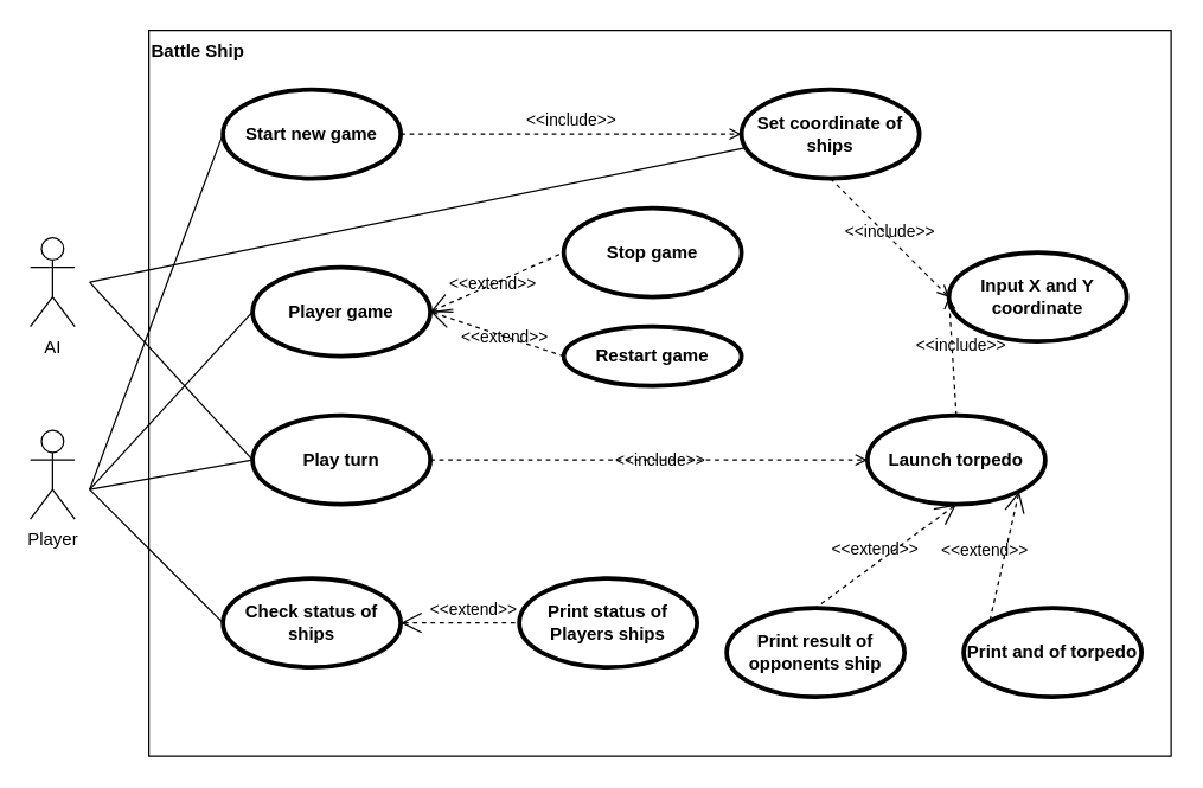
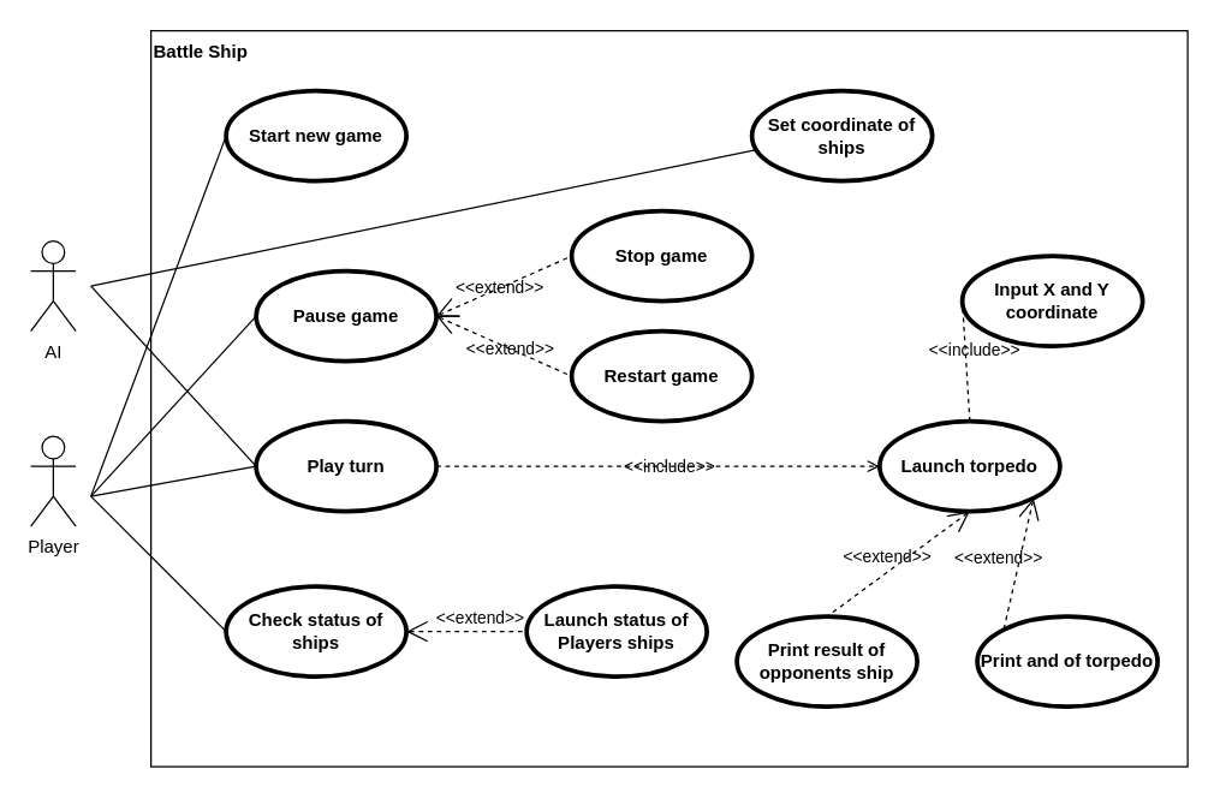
  <mxCell id="0" />
  <mxCell id="1" parent="0" />
  <mxCell id="2" value="Battle Ship" style="shape=rect;html=1;verticalAlign=top;fontStyle=1;whiteSpace=wrap;align=left;" vertex="1" parent="1"><mxGeometry x="100" y="20" width="690" height="490" as="geometry" /></mxCell>
  <mxCell id="3" value="AI" style="shape=umlActor;html=1;verticalLabelPosition=bottom;verticalAlign=top;align=center;" vertex="1" parent="1"><mxGeometry x="20" y="160" width="30" height="60" as="geometry" /></mxCell>
  <mxCell id="4" value="Player" style="shape=umlActor;html=1;verticalLabelPosition=bottom;verticalAlign=top;align=center;" vertex="1" parent="1"><mxGeometry x="20" y="290" width="30" height="60" as="geometry" /></mxCell>
  <mxCell id="5" value="Start new game" style="shape=ellipse;html=1;strokeWidth=3;fontStyle=1;whiteSpace=wrap;align=center;perimeter=ellipsePerimeter;" vertex="1" parent="1"><mxGeometry x="150" y="60" width="120" height="60" as="geometry" /></mxCell>
  <mxCell id="6" value="Set coordinate of ships" style="shape=ellipse;html=1;strokeWidth=3;fontStyle=1;whiteSpace=wrap;align=center;perimeter=ellipsePerimeter;" vertex="1" parent="1"><mxGeometry x="500" y="60" width="120" height="60" as="geometry" /></mxCell>
  <mxCell id="7" value="Launch torpedo" style="shape=ellipse;html=1;strokeWidth=3;fontStyle=1;whiteSpace=wrap;align=center;perimeter=ellipsePerimeter;" vertex="1" parent="1"><mxGeometry x="585" y="280" width="120" height="60" as="geometry" /></mxCell>
  <mxCell id="8" value="Input X and Y coordinate" style="shape=ellipse;html=1;strokeWidth=3;fontStyle=1;whiteSpace=wrap;align=center;perimeter=ellipsePerimeter;" vertex="1" parent="1"><mxGeometry x="640" y="170" width="120" height="60" as="geometry" /></mxCell>
  <mxCell id="9" value="Print and of torpedo" style="shape=ellipse;html=1;strokeWidth=3;fontStyle=1;whiteSpace=wrap;align=center;perimeter=ellipsePerimeter;" vertex="1" parent="1"><mxGeometry x="650" y="410" width="120" height="60" as="geometry" /></mxCell>
  <mxCell id="10" value="&amp;lt;&amp;lt;extend&amp;gt;&amp;gt;" style="edgeStyle=none;html=1;startArrow=open;endArrow=none;startSize=12;verticalAlign=bottom;dashed=1;labelBackgroundColor=none;entryX=0;entryY=0;entryDx=0;entryDy=0;exitX=1;exitY=1;exitDx=0;exitDy=0;" edge="1" parent="1" source="7" target="9"><mxGeometry x="0.17" y="-12" width="160" relative="1" as="geometry"><mxPoint x="260" y="210" as="sourcePoint" /><mxPoint x="420" y="210" as="targetPoint" /><mxPoint as="offset" /></mxGeometry></mxCell>
  <mxCell id="11" value="Check status of ships" style="shape=ellipse;html=1;strokeWidth=3;fontStyle=1;whiteSpace=wrap;align=center;perimeter=ellipsePerimeter;" vertex="1" parent="1"><mxGeometry x="150" y="390" width="120" height="60" as="geometry" /></mxCell>
- <mxCell id="12" value="Print status of Players ships" style="shape=ellipse;html=1;strokeWidth=3;fontStyle=1;whiteSpace=wrap;align=center;perimeter=ellipsePerimeter;" vertex="1" parent="1"><mxGeometry x="350" y="390" width="120" height="60" as="geometry" /></mxCell>
- <mxCell id="13" value="&amp;lt;&amp;lt;include&amp;gt;&amp;gt;" style="edgeStyle=none;html=1;endArrow=open;verticalAlign=bottom;dashed=1;labelBackgroundColor=none;entryX=0;entryY=0.5;entryDx=0;entryDy=0;exitX=0.5;exitY=0;exitDx=0;exitDy=0;" edge="1" parent="1" source="7" target="8"><mxGeometry x="-0.041" y="-5" width="160" relative="1" as="geometry"><mxPoint x="280" y="260" as="sourcePoint" /><mxPoint x="440" y="260" as="targetPoint" /><mxPoint as="offset" /></mxGeometry></mxCell>
- <mxCell id="14" value="&amp;lt;&amp;lt;include&amp;gt;&amp;gt;" style="edgeStyle=none;html=1;endArrow=open;verticalAlign=bottom;dashed=1;labelBackgroundColor=none;entryX=0;entryY=0.5;entryDx=0;entryDy=0;exitX=0.5;exitY=1;exitDx=0;exitDy=0;" edge="1" parent="1" source="6" target="8"><mxGeometry x="0.056" y="-4" width="160" relative="1" as="geometry"><mxPoint x="280" y="260" as="sourcePoint" /><mxPoint x="440" y="260" as="targetPoint" /><mxPoint as="offset" /></mxGeometry></mxCell>
- <mxCell id="15" value="&amp;lt;&amp;lt;include&amp;gt;&amp;gt;" style="edgeStyle=none;html=1;endArrow=open;verticalAlign=bottom;dashed=1;labelBackgroundColor=none;exitX=1;exitY=0.5;exitDx=0;exitDy=0;entryX=0;entryY=0.5;entryDx=0;entryDy=0;" edge="1" parent="1" source="5" target="6"><mxGeometry width="160" relative="1" as="geometry"><mxPoint x="320" y="260" as="sourcePoint" /><mxPoint x="480" y="260" as="targetPoint" /></mxGeometry></mxCell>
+ <mxCell id="12" value="Launch status of Players ships" style="shape=ellipse;html=1;strokeWidth=3;fontStyle=1;whiteSpace=wrap;align=center;perimeter=ellipsePerimeter;" vertex="1" parent="1"><mxGeometry x="350" y="390" width="120" height="60" as="geometry" /></mxCell>
+ <mxCell id="13" value="&amp;lt;&amp;lt;include&amp;gt;&amp;gt;" style="edgeStyle=none;html=1;endArrow=none;verticalAlign=bottom;dashed=1;labelBackgroundColor=none;entryX=0;entryY=0.5;entryDx=0;entryDy=0;exitX=0.5;exitY=0;exitDx=0;exitDy=0;" edge="1" parent="1" source="7" target="8"><mxGeometry x="-0.041" y="-5" width="160" relative="1" as="geometry"><mxPoint x="280" y="260" as="sourcePoint" /><mxPoint x="440" y="260" as="targetPoint" /><mxPoint as="offset" /></mxGeometry></mxCell>
  <mxCell id="16" value="Play turn" style="shape=ellipse;html=1;strokeWidth=3;fontStyle=1;whiteSpace=wrap;align=center;perimeter=ellipsePerimeter;" vertex="1" parent="1"><mxGeometry x="170" y="280" width="120" height="60" as="geometry" /></mxCell>
- <mxCell id="17" value="Player game" style="shape=ellipse;html=1;strokeWidth=3;fontStyle=1;whiteSpace=wrap;align=center;perimeter=ellipsePerimeter;" vertex="1" parent="1"><mxGeometry x="170" y="180" width="120" height="60" as="geometry" /></mxCell>
+ <mxCell id="17" value="Pause game" style="shape=ellipse;html=1;strokeWidth=3;fontStyle=1;whiteSpace=wrap;align=center;perimeter=ellipsePerimeter;" vertex="1" parent="1"><mxGeometry x="170" y="180" width="120" height="60" as="geometry" /></mxCell>
  <mxCell id="18" value="&amp;lt;&amp;lt;include&amp;gt;&amp;gt;" style="edgeStyle=none;html=1;endArrow=open;verticalAlign=bottom;dashed=1;labelBackgroundColor=none;exitX=1;exitY=0.5;exitDx=0;exitDy=0;entryX=0;entryY=0.5;entryDx=0;entryDy=0;" edge="1" parent="1" source="16" target="7"><mxGeometry x="0.052" y="-9" width="160" relative="1" as="geometry"><mxPoint x="320" y="260" as="sourcePoint" /><mxPoint x="480" y="260" as="targetPoint" /><mxPoint as="offset" /></mxGeometry></mxCell>
  <mxCell id="19" value="Print result of opponents ship" style="shape=ellipse;html=1;strokeWidth=3;fontStyle=1;whiteSpace=wrap;align=center;perimeter=ellipsePerimeter;" vertex="1" parent="1"><mxGeometry x="490" y="410" width="120" height="60" as="geometry" /></mxCell>
  <mxCell id="20" value="&amp;lt;&amp;lt;extend&amp;gt;&amp;gt;" style="edgeStyle=none;html=1;startArrow=open;endArrow=none;startSize=12;verticalAlign=bottom;dashed=1;labelBackgroundColor=none;entryX=0.5;entryY=0;entryDx=0;entryDy=0;exitX=0.5;exitY=1;exitDx=0;exitDy=0;" edge="1" parent="1" source="7" target="19"><mxGeometry x="0.132" y="-1" width="160" relative="1" as="geometry"><mxPoint x="520" y="330" as="sourcePoint" /><mxPoint x="530" y="260" as="targetPoint" /><mxPoint as="offset" /></mxGeometry></mxCell>
  <mxCell id="21" value="Stop game" style="shape=ellipse;html=1;strokeWidth=3;fontStyle=1;whiteSpace=wrap;align=center;perimeter=ellipsePerimeter;" vertex="1" parent="1"><mxGeometry x="380" y="140" width="120" height="60" as="geometry" /></mxCell>
- <mxCell id="22" value="Restart game" style="shape=ellipse;html=1;strokeWidth=3;fontStyle=1;whiteSpace=wrap;align=center;perimeter=ellipsePerimeter;" vertex="1" parent="1"><mxGeometry x="380" y="220" width="120" height="40" as="geometry" /></mxCell>
+ <mxCell id="22" value="Restart game" style="shape=ellipse;html=1;strokeWidth=3;fontStyle=1;whiteSpace=wrap;align=center;perimeter=ellipsePerimeter;" vertex="1" parent="1"><mxGeometry x="380" y="220" width="120" height="60" as="geometry" /></mxCell>
  <mxCell id="23" value="&amp;lt;&amp;lt;extend&amp;gt;&amp;gt;" style="edgeStyle=none;html=1;startArrow=open;endArrow=none;startSize=12;verticalAlign=bottom;dashed=1;labelBackgroundColor=none;exitX=1;exitY=0.5;exitDx=0;exitDy=0;entryX=0;entryY=0.5;entryDx=0;entryDy=0;" edge="1" parent="1" source="17" target="22"><mxGeometry x="0.154" y="-8" width="160" relative="1" as="geometry"><mxPoint x="370" y="300" as="sourcePoint" /><mxPoint x="530" y="300" as="targetPoint" /><mxPoint y="1" as="offset" /></mxGeometry></mxCell>
  <mxCell id="24" value="&amp;lt;&amp;lt;extend&amp;gt;&amp;gt;" style="edgeStyle=none;html=1;startArrow=open;endArrow=none;startSize=12;verticalAlign=bottom;dashed=1;labelBackgroundColor=none;entryX=0;entryY=0.5;entryDx=0;entryDy=0;exitX=1;exitY=0.5;exitDx=0;exitDy=0;" edge="1" parent="1" source="17" target="21"><mxGeometry x="-0.154" y="-8" width="160" relative="1" as="geometry"><mxPoint x="370" y="300" as="sourcePoint" /><mxPoint x="530" y="300" as="targetPoint" /><mxPoint as="offset" /></mxGeometry></mxCell>
  <mxCell id="25" value="&amp;lt;&amp;lt;extend&amp;gt;&amp;gt;" style="edgeStyle=none;html=1;startArrow=open;endArrow=none;startSize=12;verticalAlign=bottom;dashed=1;labelBackgroundColor=none;entryX=0;entryY=0.5;entryDx=0;entryDy=0;exitX=1;exitY=0.5;exitDx=0;exitDy=0;" edge="1" parent="1" source="11" target="12"><mxGeometry x="0.25" width="160" relative="1" as="geometry"><mxPoint x="370" y="300" as="sourcePoint" /><mxPoint x="530" y="300" as="targetPoint" /><mxPoint x="-1" as="offset" /></mxGeometry></mxCell>
  <mxCell id="26" value="" style="edgeStyle=none;html=1;endArrow=none;verticalAlign=bottom;entryX=0;entryY=0.5;entryDx=0;entryDy=0;" edge="1" parent="1" target="17"><mxGeometry width="160" relative="1" as="geometry"><mxPoint x="60" y="330" as="sourcePoint" /><mxPoint x="530" y="300" as="targetPoint" /></mxGeometry></mxCell>
  <mxCell id="27" value="" style="edgeStyle=none;html=1;endArrow=none;verticalAlign=bottom;exitX=0;exitY=0.5;exitDx=0;exitDy=0;" edge="1" parent="1" source="16"><mxGeometry width="160" relative="1" as="geometry"><mxPoint x="370" y="300" as="sourcePoint" /><mxPoint x="60" y="330" as="targetPoint" /></mxGeometry></mxCell>
  <mxCell id="28" value="" style="edgeStyle=none;html=1;endArrow=none;verticalAlign=bottom;entryX=0;entryY=0.5;entryDx=0;entryDy=0;" edge="1" parent="1" target="11"><mxGeometry width="160" relative="1" as="geometry"><mxPoint x="60" y="330" as="sourcePoint" /><mxPoint x="530" y="300" as="targetPoint" /></mxGeometry></mxCell>
  <mxCell id="29" value="" style="edgeStyle=none;html=1;endArrow=none;verticalAlign=bottom;entryX=0;entryY=0.5;entryDx=0;entryDy=0;" edge="1" parent="1" target="5"><mxGeometry width="160" relative="1" as="geometry"><mxPoint x="60" y="330" as="sourcePoint" /><mxPoint x="530" y="300" as="targetPoint" /></mxGeometry></mxCell>
  <mxCell id="30" value="" style="edgeStyle=none;html=1;endArrow=none;verticalAlign=bottom;entryX=0.026;entryY=0.654;entryDx=0;entryDy=0;entryPerimeter=0;" edge="1" parent="1" target="6"><mxGeometry width="160" relative="1" as="geometry"><mxPoint x="60" y="190" as="sourcePoint" /><mxPoint x="530" y="300" as="targetPoint" /></mxGeometry></mxCell>
  <mxCell id="31" value="" style="edgeStyle=none;html=1;endArrow=none;verticalAlign=bottom;entryX=0;entryY=0.5;entryDx=0;entryDy=0;" edge="1" parent="1" target="16"><mxGeometry width="160" relative="1" as="geometry"><mxPoint x="60" y="190" as="sourcePoint" /><mxPoint x="530" y="300" as="targetPoint" /></mxGeometry></mxCell>
